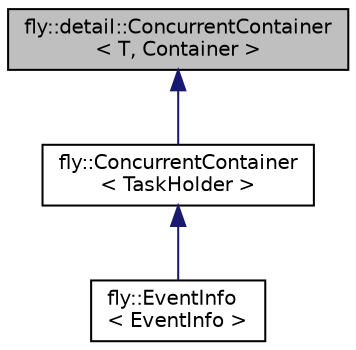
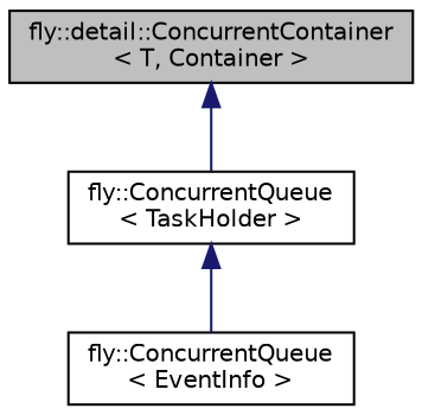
  digraph {
    node [color=black fillcolor=white fontname=Helvetica fontsize=10 shape=record style=filled]
    edge [color=midnightblue dir=back fontname=Helvetica fontsize=10 labelfontname=Helvetica labelfontsize=10 style=solid]
    n1 [fillcolor=grey75 fontcolor=black height=0.2 label="fly::detail::ConcurrentContainer\l\< T, Container \>" width=0.4]
-   n2 [height=0.2 label="fly::ConcurrentContainer\l\< TaskHolder \>" width=0.4]
-   n3 [height=0.2 label="fly::EventInfo\l\< EventInfo \>" width=0.4]
+   n2 [height=0.2 label="fly::ConcurrentQueue\l\< TaskHolder \>" width=0.4]
+   n3 [height=0.2 label="fly::ConcurrentQueue\l\< EventInfo \>" width=0.4]
    n1 -> n2
    n2 -> n3
  }
